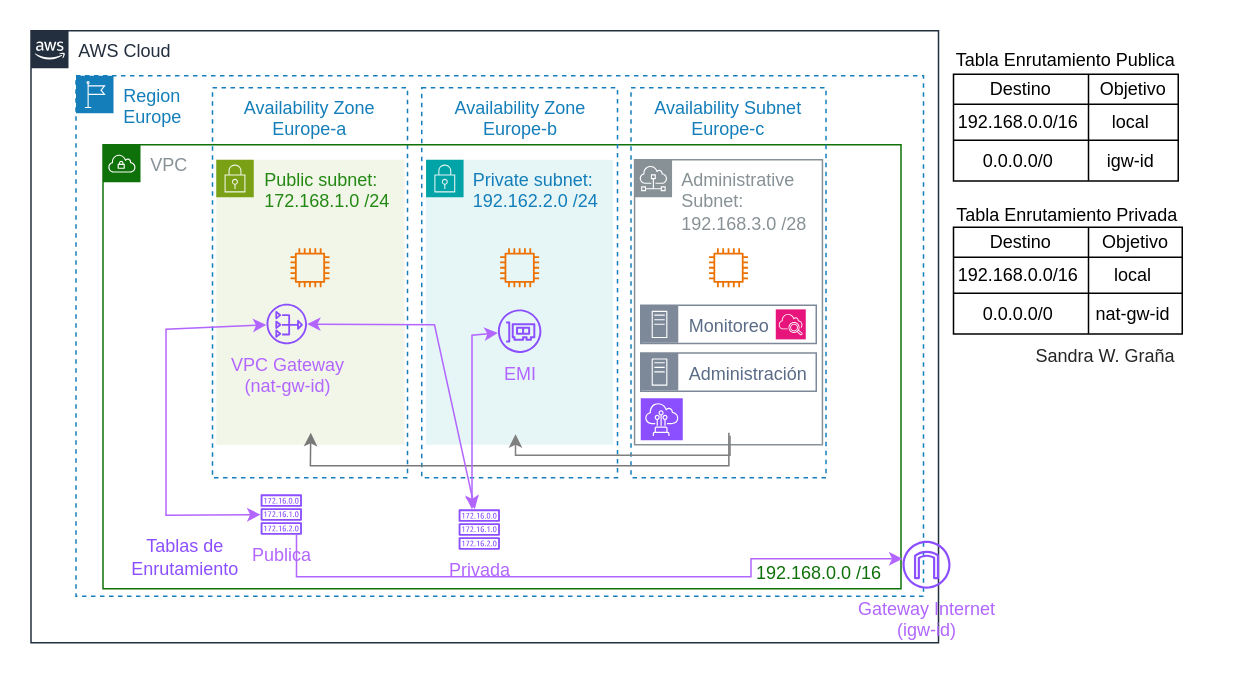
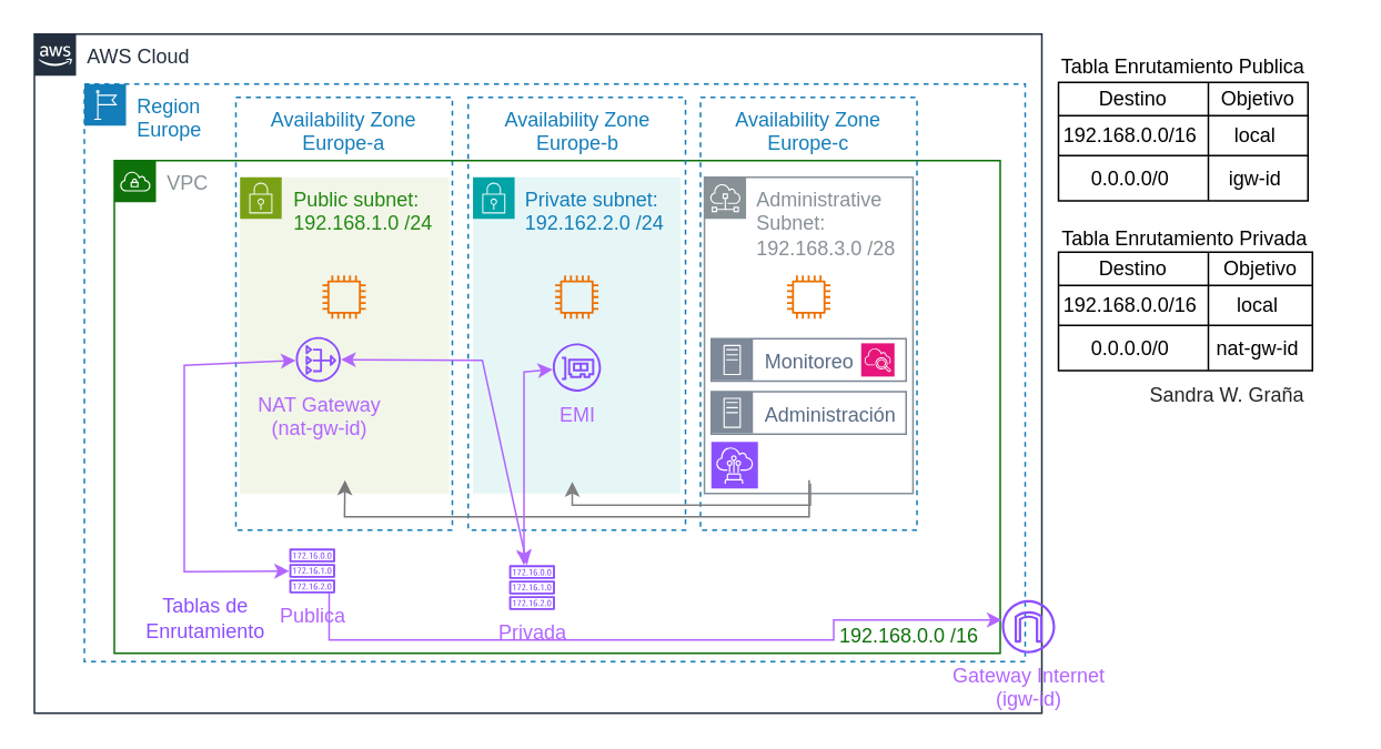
  <mxCell id="0" />
  <mxCell id="1" parent="0" />
  <mxCell id="2" value="AWS Cloud" style="points=[[0,0],[0.25,0],[0.5,0],[0.75,0],[1,0],[1,0.25],[1,0.5],[1,0.75],[1,1],[0.75,1],[0.5,1],[0.25,1],[0,1],[0,0.75],[0,0.5],[0,0.25]];outlineConnect=0;gradientColor=none;html=1;whiteSpace=wrap;fontSize=12;fontStyle=0;container=1;pointerEvents=0;collapsible=0;recursiveResize=0;shape=mxgraph.aws4.group;grIcon=mxgraph.aws4.group_aws_cloud_alt;strokeColor=#232F3E;fillColor=none;verticalAlign=top;align=left;spacingLeft=30;fontColor=#232F3E;dashed=0;movable=1;resizable=1;rotatable=1;deletable=1;editable=1;locked=0;connectable=1;" parent="1" vertex="1"><mxGeometry x="20" y="20" width="605" height="408" as="geometry" /></mxCell>
  <mxCell id="3" value="&lt;font style=&quot;color: light-dark(rgb(20, 126, 186), rgb(37, 102, 168));&quot;&gt;Region&lt;/font&gt;&lt;div&gt;&lt;font style=&quot;color: light-dark(rgb(20, 126, 186), rgb(37, 102, 168));&quot;&gt;Europe&lt;/font&gt;&lt;/div&gt;" style="sketch=0;outlineConnect=0;html=1;whiteSpace=wrap;fontSize=12;fontStyle=0;shape=mxgraph.aws4.group;grIcon=mxgraph.aws4.group_region;verticalAlign=top;align=left;spacingLeft=30;dashed=1;strokeColor=light-dark(#147EBA,#2566A8);" parent="2" vertex="1"><mxGeometry x="30" y="30" width="565" height="347" as="geometry" /></mxCell>
  <mxCell id="4" value="Availability Zone&lt;div&gt;Europe-a&lt;/div&gt;" style="fillColor=none;strokeColor=#147EBA;dashed=1;verticalAlign=top;fontStyle=0;fontColor=#147EBA;whiteSpace=wrap;html=1;movable=0;resizable=0;rotatable=0;deletable=0;editable=0;locked=1;connectable=0;" parent="2" vertex="1"><mxGeometry x="121" y="38" width="130" height="260" as="geometry" /></mxCell>
  <mxCell id="5" value="VPC" style="sketch=0;outlineConnect=0;gradientColor=none;html=1;whiteSpace=wrap;fontSize=12;fontStyle=0;shape=mxgraph.aws4.group;grIcon=mxgraph.aws4.group_vpc;strokeColor=light-dark(#0E7109,#EDEDED);fillColor=none;verticalAlign=top;align=left;spacingLeft=30;fontColor=#879196;dashed=0;" parent="2" vertex="1"><mxGeometry x="48" y="76" width="532" height="296" as="geometry" /></mxCell>
- <mxCell id="6" value="Availability Subnet&lt;div&gt;Europe-c&lt;/div&gt;" style="fillColor=none;strokeColor=#147EBA;dashed=1;verticalAlign=top;fontStyle=0;fontColor=#147EBA;whiteSpace=wrap;html=1;movable=0;resizable=0;rotatable=0;deletable=0;editable=0;locked=1;connectable=0;" parent="2" vertex="1"><mxGeometry x="400" y="38" width="130" height="260" as="geometry" /></mxCell>
+ <mxCell id="6" value="Availability Zone&lt;div&gt;Europe-c&lt;/div&gt;" style="fillColor=none;strokeColor=#147EBA;dashed=1;verticalAlign=top;fontStyle=0;fontColor=#147EBA;whiteSpace=wrap;html=1;movable=0;resizable=0;rotatable=0;deletable=0;editable=0;locked=1;connectable=0;" parent="2" vertex="1"><mxGeometry x="400" y="38" width="130" height="260" as="geometry" /></mxCell>
  <mxCell id="7" value="Availability Zone&lt;div&gt;Europe-b&lt;/div&gt;" style="fillColor=none;strokeColor=#147EBA;dashed=1;verticalAlign=top;fontStyle=0;fontColor=#147EBA;whiteSpace=wrap;html=1;movable=0;resizable=0;rotatable=0;deletable=0;editable=0;locked=1;connectable=0;" parent="2" vertex="1"><mxGeometry x="260.5" y="38" width="130.5" height="260" as="geometry" /></mxCell>
- <mxCell id="8" value="Public subnet:&lt;div&gt;172.168.1.0 /24&lt;/div&gt;" style="points=[[0,0],[0.25,0],[0.5,0],[0.75,0],[1,0],[1,0.25],[1,0.5],[1,0.75],[1,1],[0.75,1],[0.5,1],[0.25,1],[0,1],[0,0.75],[0,0.5],[0,0.25]];outlineConnect=0;gradientColor=none;html=1;whiteSpace=wrap;fontSize=12;fontStyle=0;container=1;pointerEvents=0;collapsible=0;recursiveResize=0;shape=mxgraph.aws4.group;grIcon=mxgraph.aws4.group_security_group;grStroke=0;strokeColor=#7AA116;fillColor=#F2F6E8;verticalAlign=top;align=left;spacingLeft=30;fontColor=#248814;dashed=0;movable=1;resizable=1;rotatable=1;deletable=1;editable=1;locked=0;connectable=1;" parent="2" vertex="1"><mxGeometry x="123.5" y="86" width="125.5" height="190" as="geometry" /></mxCell>
+ <mxCell id="8" value="Public subnet:&lt;div&gt;192.168.1.0 /24&lt;/div&gt;" style="points=[[0,0],[0.25,0],[0.5,0],[0.75,0],[1,0],[1,0.25],[1,0.5],[1,0.75],[1,1],[0.75,1],[0.5,1],[0.25,1],[0,1],[0,0.75],[0,0.5],[0,0.25]];outlineConnect=0;gradientColor=none;html=1;whiteSpace=wrap;fontSize=12;fontStyle=0;container=1;pointerEvents=0;collapsible=0;recursiveResize=0;shape=mxgraph.aws4.group;grIcon=mxgraph.aws4.group_security_group;grStroke=0;strokeColor=#7AA116;fillColor=#F2F6E8;verticalAlign=top;align=left;spacingLeft=30;fontColor=#248814;dashed=0;movable=1;resizable=1;rotatable=1;deletable=1;editable=1;locked=0;connectable=1;" parent="2" vertex="1"><mxGeometry x="123.5" y="86" width="125.5" height="190" as="geometry" /></mxCell>
  <mxCell id="9" value="" style="sketch=0;outlineConnect=0;fontColor=#232F3E;gradientColor=none;fillColor=#ED7100;strokeColor=none;dashed=0;verticalLabelPosition=bottom;verticalAlign=top;align=center;html=1;fontSize=12;fontStyle=0;aspect=fixed;pointerEvents=1;shape=mxgraph.aws4.instance2;" parent="8" vertex="1"><mxGeometry x="49.5" y="59" width="26" height="26" as="geometry" /></mxCell>
- <mxCell id="10" value="&lt;font style=&quot;color: rgb(178, 102, 255);&quot;&gt;VPC Gateway&lt;/font&gt;&lt;div&gt;&lt;font style=&quot;color: rgb(178, 102, 255);&quot;&gt;(nat-gw-id)&lt;/font&gt;&lt;/div&gt;" style="sketch=0;outlineConnect=0;fontColor=#232F3E;gradientColor=none;fillColor=#8C4FFF;strokeColor=none;dashed=0;verticalLabelPosition=bottom;verticalAlign=top;align=center;html=1;fontSize=12;fontStyle=0;aspect=fixed;pointerEvents=1;shape=mxgraph.aws4.nat_gateway;movable=1;resizable=1;rotatable=1;deletable=1;editable=1;locked=0;connectable=1;" parent="8" vertex="1"><mxGeometry x="33.5" y="96" width="27" height="27" as="geometry" /></mxCell>
+ <mxCell id="10" value="&lt;font style=&quot;color: rgb(178, 102, 255);&quot;&gt;NAT Gateway&lt;/font&gt;&lt;div&gt;&lt;font style=&quot;color: rgb(178, 102, 255);&quot;&gt;(nat-gw-id)&lt;/font&gt;&lt;/div&gt;" style="sketch=0;outlineConnect=0;fontColor=#232F3E;gradientColor=none;fillColor=#8C4FFF;strokeColor=none;dashed=0;verticalLabelPosition=bottom;verticalAlign=top;align=center;html=1;fontSize=12;fontStyle=0;aspect=fixed;pointerEvents=1;shape=mxgraph.aws4.nat_gateway;movable=1;resizable=1;rotatable=1;deletable=1;editable=1;locked=0;connectable=1;" parent="8" vertex="1"><mxGeometry x="33.5" y="96" width="27" height="27" as="geometry" /></mxCell>
  <mxCell id="11" value="Private subnet:&lt;div&gt;192.162.2.0 /24&lt;/div&gt;" style="points=[[0,0,0,0,0],[0,0.25,0,0,0],[0,0.5,0,0,0],[0,0.75,0,0,0],[0,1,0,0,0],[0.25,0,0,0,0],[0.25,1,0,0,0],[0.5,0,0,0,0],[0.5,0.98,0,0,0],[0.5,0.99,0,0,0],[0.5,1,0,0,0],[0.75,0,0,0,0],[0.75,1,0,0,0],[1,0,0,0,0],[1,0.25,0,0,0],[1,0.5,0,0,0],[1,0.75,0,0,0],[1,1,0,0,0]];outlineConnect=0;gradientColor=none;html=1;whiteSpace=wrap;fontSize=12;fontStyle=0;container=1;pointerEvents=0;collapsible=0;recursiveResize=0;shape=mxgraph.aws4.group;grIcon=mxgraph.aws4.group_security_group;grStroke=0;strokeColor=#00A4A6;fillColor=#E6F6F7;verticalAlign=top;align=left;spacingLeft=30;fontColor=#147EBA;dashed=0;" parent="2" vertex="1"><mxGeometry x="263.38" y="86" width="124.75" height="190" as="geometry" /></mxCell>
  <mxCell id="12" value="" style="sketch=0;outlineConnect=0;fontColor=#232F3E;gradientColor=none;fillColor=#ED7100;strokeColor=none;dashed=0;verticalLabelPosition=bottom;verticalAlign=top;align=center;html=1;fontSize=12;fontStyle=0;aspect=fixed;pointerEvents=1;shape=mxgraph.aws4.instance2;" parent="11" vertex="1"><mxGeometry x="49.38" y="59" width="26" height="26" as="geometry" /></mxCell>
  <mxCell id="13" value="&lt;font style=&quot;color: rgb(178, 102, 255);&quot;&gt;EMI&lt;/font&gt;" style="sketch=0;outlineConnect=0;fontColor=#232F3E;gradientColor=none;fillColor=#8C4FFF;strokeColor=none;dashed=0;verticalLabelPosition=bottom;verticalAlign=top;align=center;html=1;fontSize=12;fontStyle=0;aspect=fixed;pointerEvents=1;shape=mxgraph.aws4.elastic_network_interface;" parent="11" vertex="1"><mxGeometry x="47.88" y="99.75" width="29" height="29" as="geometry" /></mxCell>
  <mxCell id="14" value="Administrative&lt;div&gt;Subnet:&lt;/div&gt;&lt;div&gt;192.168.3.0 /28&lt;/div&gt;" style="sketch=0;outlineConnect=0;gradientColor=none;html=1;whiteSpace=wrap;fontSize=12;fontStyle=0;shape=mxgraph.aws4.group;grIcon=mxgraph.aws4.group_subnet;strokeColor=#879196;fillColor=none;verticalAlign=top;align=left;spacingLeft=30;fontColor=#879196;dashed=0;points=[[0.5,1,0,0,0]];" parent="2" vertex="1"><mxGeometry x="402.38" y="86" width="125.25" height="190" as="geometry" /></mxCell>
  <mxCell id="15" value="" style="sketch=0;outlineConnect=0;fontColor=#232F3E;gradientColor=none;fillColor=#ED7100;strokeColor=none;dashed=0;verticalLabelPosition=bottom;verticalAlign=top;align=center;html=1;fontSize=12;fontStyle=0;aspect=fixed;pointerEvents=1;shape=mxgraph.aws4.instance2;" parent="2" vertex="1"><mxGeometry x="452.01" y="145" width="26" height="26" as="geometry" /></mxCell>
  <mxCell id="16" value="" style="sketch=0;points=[[0,0,0],[0.25,0,0],[0.5,0,0],[0.75,0,0],[1,0,0],[0,1,0],[0.25,1,0],[0.5,1,0],[0.75,1,0],[1,1,0],[0,0.25,0],[0,0.5,0],[0,0.75,0],[1,0.25,0],[1,0.5,0],[1,0.75,0]];points=[[0,0,0],[0.25,0,0],[0.5,0,0],[0.75,0,0],[1,0,0],[0,1,0],[0.25,1,0],[0.5,1,0],[0.75,1,0],[1,1,0],[0,0.25,0],[0,0.5,0],[0,0.75,0],[1,0.25,0],[1,0.5,0],[1,0.75,0]];outlineConnect=0;fontColor=#232F3E;fillColor=#E7157B;strokeColor=#ffffff;dashed=0;verticalLabelPosition=bottom;verticalAlign=top;align=center;html=1;fontSize=12;fontStyle=0;aspect=fixed;shape=mxgraph.aws4.resourceIcon;resIcon=mxgraph.aws4.cloudwatch_2;" parent="2" vertex="1"><mxGeometry x="496.51" y="185.75" width="20" height="20" as="geometry" /></mxCell>
  <mxCell id="17" value="Monitoreo" style="points=[[0,0],[0.25,0],[0.5,0],[0.75,0],[1,0],[1,0.25],[1,0.5],[1,0.75],[1,1],[0.75,1],[0.5,1],[0.25,1],[0,1],[0,0.75],[0,0.5],[0,0.25]];outlineConnect=0;gradientColor=none;html=1;whiteSpace=wrap;fontSize=12;fontStyle=0;container=1;pointerEvents=0;collapsible=0;recursiveResize=0;shape=mxgraph.aws4.group;grIcon=mxgraph.aws4.group_on_premise;strokeColor=#7D8998;fillColor=none;verticalAlign=top;align=left;spacingLeft=30;fontColor=#5A6C86;dashed=0;" parent="2" vertex="1"><mxGeometry x="406.51" y="183" width="117" height="25.5" as="geometry" /></mxCell>
  <mxCell id="18" value="Administración" style="points=[[0,0],[0.25,0],[0.5,0],[0.75,0],[1,0],[1,0.25],[1,0.5],[1,0.75],[1,1],[0.75,1],[0.5,1],[0.25,1],[0,1],[0,0.75],[0,0.5],[0,0.25]];outlineConnect=0;gradientColor=none;html=1;whiteSpace=wrap;fontSize=12;fontStyle=0;container=1;pointerEvents=0;collapsible=0;recursiveResize=0;shape=mxgraph.aws4.group;grIcon=mxgraph.aws4.group_on_premise;strokeColor=#7D8998;fillColor=none;verticalAlign=top;align=left;spacingLeft=30;fontColor=#5A6C86;dashed=0;" parent="2" vertex="1"><mxGeometry x="406.51" y="214.75" width="117" height="25.5" as="geometry" /></mxCell>
  <mxCell id="19" value="&lt;font style=&quot;color: rgb(178, 102, 255);&quot;&gt;Gateway Internet&lt;/font&gt;&lt;div&gt;&lt;font style=&quot;color: rgb(178, 102, 255);&quot;&gt;(igw-id)&lt;/font&gt;&lt;/div&gt;" style="sketch=0;outlineConnect=0;fontColor=#232F3E;gradientColor=none;fillColor=#8C4FFF;strokeColor=none;dashed=0;verticalLabelPosition=bottom;verticalAlign=top;align=center;html=1;fontSize=12;fontStyle=0;aspect=fixed;pointerEvents=1;shape=mxgraph.aws4.internet_gateway;" parent="2" vertex="1"><mxGeometry x="581" y="340" width="32" height="32" as="geometry" /></mxCell>
  <mxCell id="20" style="edgeStyle=orthogonalEdgeStyle;rounded=0;orthogonalLoop=1;jettySize=auto;html=1;strokeColor=#B266FF;" parent="2" source="21" target="19" edge="1"><mxGeometry relative="1" as="geometry"><Array as="points"><mxPoint x="177" y="364" /><mxPoint x="480" y="364" /><mxPoint x="480" y="352" /></Array></mxGeometry></mxCell>
  <mxCell id="21" value="&lt;font style=&quot;color: rgb(178, 102, 255);&quot;&gt;Publica&lt;/font&gt;" style="sketch=0;outlineConnect=0;fontColor=#232F3E;gradientColor=none;fillColor=#8C4FFF;strokeColor=none;dashed=0;verticalLabelPosition=bottom;verticalAlign=top;align=center;html=1;fontSize=12;fontStyle=0;aspect=fixed;pointerEvents=1;shape=mxgraph.aws4.route_table;" parent="2" vertex="1"><mxGeometry x="153" y="309" width="27.71" height="27" as="geometry" /></mxCell>
  <mxCell id="22" value="" style="endArrow=classic;html=1;rounded=0;entryX=0.5;entryY=1;entryDx=0;entryDy=0;exitX=0.5;exitY=1;exitDx=0;exitDy=0;exitPerimeter=0;strokeColor=#787878;" parent="2" edge="1"><mxGeometry width="50" height="50" relative="1" as="geometry"><mxPoint x="465.255" y="268" as="sourcePoint" /><mxPoint x="186.5" y="268" as="targetPoint" /><Array as="points"><mxPoint x="465.25" y="290" /><mxPoint x="288.25" y="290" /><mxPoint x="186.25" y="290" /></Array></mxGeometry></mxCell>
  <mxCell id="23" value="&lt;font style=&quot;color: rgb(178, 102, 255);&quot;&gt;Privada&lt;/font&gt;" style="sketch=0;outlineConnect=0;fontColor=#232F3E;gradientColor=none;fillColor=#8C4FFF;strokeColor=none;dashed=0;verticalLabelPosition=bottom;verticalAlign=top;align=center;html=1;fontSize=12;fontStyle=0;aspect=fixed;pointerEvents=1;shape=mxgraph.aws4.route_table;" parent="2" vertex="1"><mxGeometry x="285" y="319" width="27.71" height="27" as="geometry" /></mxCell>
  <mxCell id="24" value="&lt;font style=&quot;color: light-dark(rgb(140, 79, 255), rgb(237, 237, 237));&quot;&gt;Tablas de Enrutamiento&lt;/font&gt;" style="text;html=1;align=center;verticalAlign=middle;whiteSpace=wrap;rounded=0;" parent="2" vertex="1"><mxGeometry x="73" y="336" width="60" height="30" as="geometry" /></mxCell>
  <mxCell id="25" value="" style="endArrow=classic;html=1;rounded=0;exitX=0.5;exitY=1;exitDx=0;exitDy=0;exitPerimeter=0;strokeColor=light-dark(#7f7f7f, #ededed);" parent="2" edge="1"><mxGeometry width="50" height="50" relative="1" as="geometry"><mxPoint x="466.005" y="270" as="sourcePoint" /><mxPoint x="323" y="269" as="targetPoint" /><Array as="points"><mxPoint x="466" y="283" /><mxPoint x="323" y="283" /></Array></mxGeometry></mxCell>
  <mxCell id="26" value="" style="endArrow=classic;startArrow=classic;html=1;rounded=0;strokeColor=#B266FF;" parent="2" source="21" target="10" edge="1"><mxGeometry width="50" height="50" relative="1" as="geometry"><mxPoint x="58" y="258.5" as="sourcePoint" /><mxPoint x="108" y="208.5" as="targetPoint" /><Array as="points"><mxPoint x="90" y="323" /><mxPoint x="90" y="199" /></Array></mxGeometry></mxCell>
  <mxCell id="27" value="" style="endArrow=classic;startArrow=classic;html=1;rounded=0;strokeColor=#B266FF;" parent="2" source="23" target="13" edge="1"><mxGeometry width="50" height="50" relative="1" as="geometry"><mxPoint x="354" y="223" as="sourcePoint" /><mxPoint x="404" y="173" as="targetPoint" /><Array as="points"><mxPoint x="294" y="319" /><mxPoint x="294" y="203" /></Array></mxGeometry></mxCell>
  <mxCell id="28" value="" style="endArrow=classic;startArrow=classic;html=1;rounded=0;strokeColor=#B266FF;" parent="2" source="23" target="10" edge="1"><mxGeometry width="50" height="50" relative="1" as="geometry"><mxPoint x="354" y="223" as="sourcePoint" /><mxPoint x="150" y="196" as="targetPoint" /><Array as="points"><mxPoint x="269" y="196" /></Array></mxGeometry></mxCell>
  <mxCell id="29" value="&lt;font style=&quot;color: light-dark(rgb(14, 113, 9), rgb(237, 237, 237));&quot;&gt;192.168.0.0 /16&lt;/font&gt;" style="text;html=1;align=center;verticalAlign=middle;whiteSpace=wrap;rounded=0;" parent="2" vertex="1"><mxGeometry x="467" y="347" width="117" height="30" as="geometry" /></mxCell>
  <mxCell id="30" value="" style="sketch=0;points=[[0,0,0],[0.25,0,0],[0.5,0,0],[0.75,0,0],[1,0,0],[0,1,0],[0.25,1,0],[0.5,1,0],[0.75,1,0],[1,1,0],[0,0.25,0],[0,0.5,0],[0,0.75,0],[1,0.25,0],[1,0.5,0],[1,0.75,0]];outlineConnect=0;fontColor=#232F3E;fillColor=#8C4FFF;strokeColor=#ffffff;dashed=0;verticalLabelPosition=bottom;verticalAlign=top;align=center;html=1;fontSize=12;fontStyle=0;aspect=fixed;shape=mxgraph.aws4.resourceIcon;resIcon=mxgraph.aws4.direct_connect;" parent="2" vertex="1"><mxGeometry x="406.51" y="245" width="28" height="28" as="geometry" /></mxCell>
  <mxCell id="31" value="" style="shape=table;startSize=0;container=1;collapsible=0;childLayout=tableLayout;" parent="1" vertex="1"><mxGeometry x="635" y="49" width="149.833" height="71.17" as="geometry" /></mxCell>
  <mxCell id="32" value="" style="shape=tableRow;horizontal=0;startSize=0;swimlaneHead=0;swimlaneBody=0;strokeColor=inherit;top=0;left=0;bottom=0;right=0;collapsible=0;dropTarget=0;fillColor=none;points=[[0,0.5],[1,0.5]];portConstraint=eastwest;fontSize=12;" parent="31" vertex="1"><mxGeometry width="149.833" height="20" as="geometry" /></mxCell>
  <mxCell id="33" value="Destino" style="shape=partialRectangle;html=1;whiteSpace=wrap;connectable=0;strokeColor=inherit;overflow=hidden;fillColor=none;top=0;left=0;bottom=0;right=0;pointerEvents=1;fontSize=12;" parent="32" vertex="1"><mxGeometry width="90" height="20" as="geometry"><mxRectangle width="90" height="20" as="alternateBounds" /></mxGeometry></mxCell>
  <mxCell id="34" value="Objetivo" style="shape=partialRectangle;html=1;whiteSpace=wrap;connectable=0;strokeColor=inherit;overflow=hidden;fillColor=none;top=0;left=0;bottom=0;right=0;pointerEvents=1;fontSize=12;" parent="32" vertex="1"><mxGeometry x="90" width="60" height="20" as="geometry"><mxRectangle width="60" height="20" as="alternateBounds" /></mxGeometry></mxCell>
  <mxCell id="35" value="" style="shape=tableRow;horizontal=0;startSize=0;swimlaneHead=0;swimlaneBody=0;strokeColor=inherit;top=0;left=0;bottom=0;right=0;collapsible=0;dropTarget=0;fillColor=none;points=[[0,0.5],[1,0.5]];portConstraint=eastwest;fontSize=12;" parent="31" vertex="1"><mxGeometry y="20" width="149.833" height="24" as="geometry" /></mxCell>
  <mxCell id="36" value="192.168.0.0/16&amp;nbsp;" style="shape=partialRectangle;html=1;whiteSpace=wrap;connectable=0;strokeColor=inherit;overflow=hidden;fillColor=none;top=0;left=0;bottom=0;right=0;pointerEvents=1;fontSize=12;" parent="35" vertex="1"><mxGeometry width="90" height="24" as="geometry"><mxRectangle width="90" height="24" as="alternateBounds" /></mxGeometry></mxCell>
  <mxCell id="37" value="local " style="shape=partialRectangle;html=1;whiteSpace=wrap;connectable=0;strokeColor=inherit;overflow=hidden;fillColor=none;top=0;left=0;bottom=0;right=0;pointerEvents=1;" parent="35" vertex="1"><mxGeometry x="90" width="60" height="24" as="geometry"><mxRectangle width="60" height="24" as="alternateBounds" /></mxGeometry></mxCell>
  <mxCell id="38" value="" style="shape=tableRow;horizontal=0;startSize=0;swimlaneHead=0;swimlaneBody=0;strokeColor=inherit;top=0;left=0;bottom=0;right=0;collapsible=0;dropTarget=0;fillColor=none;points=[[0,0.5],[1,0.5]];portConstraint=eastwest;fontSize=12;" parent="31" vertex="1"><mxGeometry y="44" width="149.833" height="27" as="geometry" /></mxCell>
  <mxCell id="39" value="0.0.0.0/0 " style="shape=partialRectangle;html=1;whiteSpace=wrap;connectable=0;strokeColor=inherit;overflow=hidden;fillColor=none;top=0;left=0;bottom=0;right=0;pointerEvents=1;" parent="38" vertex="1"><mxGeometry width="90" height="27" as="geometry"><mxRectangle width="90" height="27" as="alternateBounds" /></mxGeometry></mxCell>
  <mxCell id="40" value="igw-id&amp;nbsp;" style="shape=partialRectangle;html=1;whiteSpace=wrap;connectable=0;strokeColor=inherit;overflow=hidden;fillColor=none;top=0;left=0;bottom=0;right=0;pointerEvents=1;" parent="38" vertex="1"><mxGeometry x="90" width="60" height="27" as="geometry"><mxRectangle width="60" height="27" as="alternateBounds" /></mxGeometry></mxCell>
  <mxCell id="41" value="" style="shape=table;startSize=0;container=1;collapsible=0;childLayout=tableLayout;" parent="1" vertex="1"><mxGeometry x="635" y="151" width="152.5" height="71.17" as="geometry" /></mxCell>
  <mxCell id="42" value="" style="shape=tableRow;horizontal=0;startSize=0;swimlaneHead=0;swimlaneBody=0;strokeColor=inherit;top=0;left=0;bottom=0;right=0;collapsible=0;dropTarget=0;fillColor=none;points=[[0,0.5],[1,0.5]];portConstraint=eastwest;fontSize=12;" parent="41" vertex="1"><mxGeometry width="152.5" height="20" as="geometry" /></mxCell>
  <mxCell id="43" value="Destino" style="shape=partialRectangle;html=1;whiteSpace=wrap;connectable=0;strokeColor=inherit;overflow=hidden;fillColor=none;top=0;left=0;bottom=0;right=0;pointerEvents=1;fontSize=12;" parent="42" vertex="1"><mxGeometry width="90" height="20" as="geometry"><mxRectangle width="90" height="20" as="alternateBounds" /></mxGeometry></mxCell>
  <mxCell id="44" value="Objetivo" style="shape=partialRectangle;html=1;whiteSpace=wrap;connectable=0;strokeColor=inherit;overflow=hidden;fillColor=none;top=0;left=0;bottom=0;right=0;pointerEvents=1;fontSize=12;" parent="42" vertex="1"><mxGeometry x="90" width="63" height="20" as="geometry"><mxRectangle width="63" height="20" as="alternateBounds" /></mxGeometry></mxCell>
  <mxCell id="45" value="" style="shape=tableRow;horizontal=0;startSize=0;swimlaneHead=0;swimlaneBody=0;strokeColor=inherit;top=0;left=0;bottom=0;right=0;collapsible=0;dropTarget=0;fillColor=none;points=[[0,0.5],[1,0.5]];portConstraint=eastwest;fontSize=12;" parent="41" vertex="1"><mxGeometry y="20" width="152.5" height="24" as="geometry" /></mxCell>
  <mxCell id="46" value="192.168.0.0/16&amp;nbsp;" style="shape=partialRectangle;html=1;whiteSpace=wrap;connectable=0;strokeColor=inherit;overflow=hidden;fillColor=none;top=0;left=0;bottom=0;right=0;pointerEvents=1;fontSize=12;" parent="45" vertex="1"><mxGeometry width="90" height="24" as="geometry"><mxRectangle width="90" height="24" as="alternateBounds" /></mxGeometry></mxCell>
  <mxCell id="47" value="local " style="shape=partialRectangle;html=1;whiteSpace=wrap;connectable=0;strokeColor=inherit;overflow=hidden;fillColor=none;top=0;left=0;bottom=0;right=0;pointerEvents=1;" parent="45" vertex="1"><mxGeometry x="90" width="63" height="24" as="geometry"><mxRectangle width="63" height="24" as="alternateBounds" /></mxGeometry></mxCell>
  <mxCell id="48" value="" style="shape=tableRow;horizontal=0;startSize=0;swimlaneHead=0;swimlaneBody=0;strokeColor=inherit;top=0;left=0;bottom=0;right=0;collapsible=0;dropTarget=0;fillColor=none;points=[[0,0.5],[1,0.5]];portConstraint=eastwest;fontSize=12;" parent="41" vertex="1"><mxGeometry y="44" width="152.5" height="27" as="geometry" /></mxCell>
  <mxCell id="49" value="0.0.0.0/0 " style="shape=partialRectangle;html=1;whiteSpace=wrap;connectable=0;strokeColor=inherit;overflow=hidden;fillColor=none;top=0;left=0;bottom=0;right=0;pointerEvents=1;" parent="48" vertex="1"><mxGeometry width="90" height="27" as="geometry"><mxRectangle width="90" height="27" as="alternateBounds" /></mxGeometry></mxCell>
  <mxCell id="50" value="nat-gw-id&amp;nbsp;" style="shape=partialRectangle;html=1;whiteSpace=wrap;connectable=0;strokeColor=inherit;overflow=hidden;fillColor=none;top=0;left=0;bottom=0;right=0;pointerEvents=1;" parent="48" vertex="1"><mxGeometry x="90" width="63" height="27" as="geometry"><mxRectangle width="63" height="27" as="alternateBounds" /></mxGeometry></mxCell>
  <mxCell id="51" value="Tabla Enrutamiento Publica" style="text;html=1;align=center;verticalAlign=middle;whiteSpace=wrap;rounded=0;" parent="1" vertex="1"><mxGeometry x="630.92" y="25" width="158" height="30" as="geometry" /></mxCell>
  <mxCell id="52" value="Tabla Enrutamiento Privada" style="text;html=1;align=center;verticalAlign=middle;whiteSpace=wrap;rounded=0;" parent="1" vertex="1"><mxGeometry x="632.25" y="128" width="158" height="30" as="geometry" /></mxCell>
  <mxCell id="53" value="Sandra W. Graña" style="text;html=1;align=center;verticalAlign=middle;whiteSpace=wrap;rounded=0;fontColor=light-dark(#252525,#EDEDED);labelPosition=center;verticalLabelPosition=middle;" parent="1" vertex="1"><mxGeometry x="666" y="222.17" width="141" height="30" as="geometry" /></mxCell>
